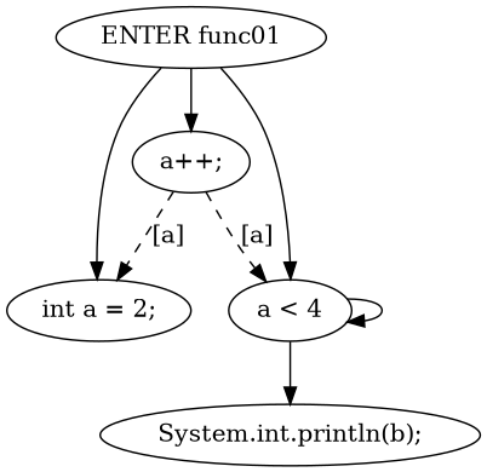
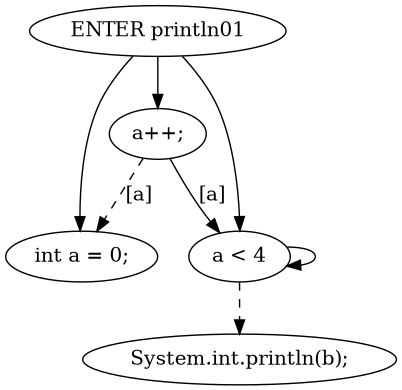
  digraph {
-   n1 [label="ENTER func01"]
-   n2 [label="int a = 2;"]
+   n1 [label="ENTER println01"]
+   n2 [label="int a = 0;"]
    n3 [label="a++;"]
    n4 [label="a < 4"]
    n5 [label="System.int.println(b);"]
    n1 -> n2
    n1 -> n3
    n1 -> n4
    n3 -> n2 [label="[a]" style=dashed]
-   n3 -> n4 [label="[a]" style=dashed]
+   n3 -> n4 [label="[a]" style=solid]
    n4 -> n4
-   n4 -> n5
+   n4 -> n5 [style=dashed]
  }
